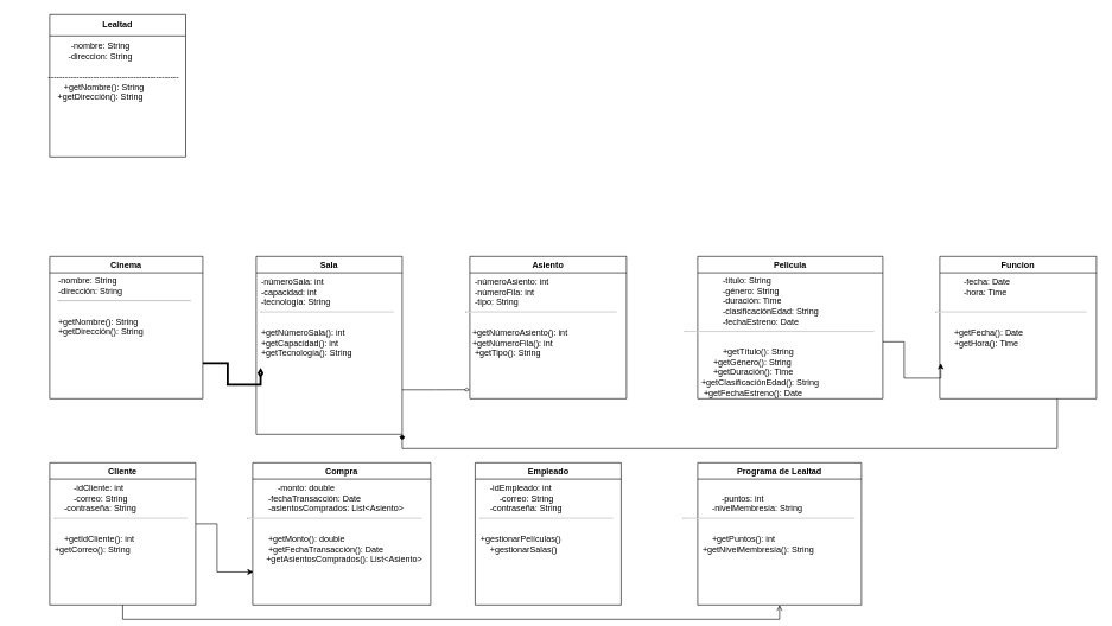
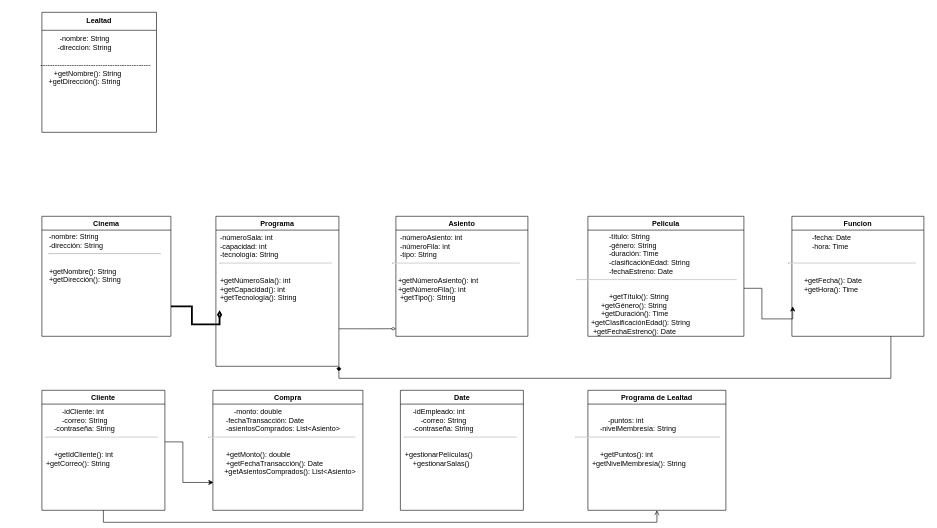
  <mxCell id="0" />
  <mxCell id="1" parent="0" />
  <mxCell id="2" value="Lealtad" style="swimlane;whiteSpace=wrap;html=1;startSize=30;" vertex="1" parent="1"><mxGeometry x="69" y="20" width="191" height="200" as="geometry" /></mxCell>
  <mxCell id="3" value="-nombre: String&lt;div&gt;-direccion: String&lt;/div&gt;&lt;div&gt;&lt;br&gt;&lt;/div&gt;&lt;div&gt;&amp;nbsp; &amp;nbsp; &amp;nbsp; &amp;nbsp; &amp;nbsp; &amp;nbsp;----------------------------------------------&lt;/div&gt;&lt;div&gt;&amp;nbsp; &amp;nbsp;+getNombre(): String&lt;/div&gt;&lt;div&gt;+getDirección(): String&lt;/div&gt;" style="text;html=1;align=center;verticalAlign=middle;resizable=0;points=[];autosize=1;strokeColor=none;fillColor=none;" vertex="1" parent="2"><mxGeometry x="-49" y="30" width="240" height="100" as="geometry" /></mxCell>
  <mxCell id="4" value="Cinema" style="swimlane;whiteSpace=wrap;html=1;" vertex="1" parent="1"><mxGeometry x="69" y="360" width="215" height="200" as="geometry" /></mxCell>
  <mxCell id="5" value="-nombre: String&lt;span style=&quot;white-space: pre;&quot;&gt;&#09;&lt;/span&gt;&lt;span style=&quot;white-space: pre;&quot;&gt;&#09;&lt;/span&gt;&lt;span style=&quot;white-space: pre;&quot;&gt;&#09;&lt;/span&gt;&lt;span style=&quot;white-space: pre;&quot;&gt;&#09;&lt;/span&gt;&lt;div&gt;-dirección: String&lt;span style=&quot;white-space: pre;&quot;&gt;&#09;&lt;/span&gt;&lt;span style=&quot;white-space: pre;&quot;&gt;&#09;&lt;/span&gt;&lt;span style=&quot;white-space: pre;&quot;&gt;&#09;&lt;/span&gt;&lt;span style=&quot;white-space: pre;&quot;&gt;&#09;&lt;/span&gt;&lt;/div&gt;&lt;div&gt;&lt;hr&gt;&lt;br&gt;&lt;/div&gt;&lt;div style=&quot;text-align: left;&quot;&gt;+getNombre(): String&lt;/div&gt;&lt;div style=&quot;text-align: left;&quot;&gt;+getDirección(): String&lt;/div&gt;" style="text;html=1;align=center;verticalAlign=middle;resizable=0;points=[];autosize=1;strokeColor=none;fillColor=none;" vertex="1" parent="4"><mxGeometry y="20" width="210" height="100" as="geometry" /></mxCell>
  <mxCell id="6" style="edgeStyle=orthogonalEdgeStyle;rounded=0;orthogonalLoop=1;jettySize=auto;html=1;exitX=1;exitY=0.75;exitDx=0;exitDy=0;endArrow=diamondThin;endFill=0;" edge="1" parent="1" source="7"><mxGeometry relative="1" as="geometry"><mxPoint x="659" y="547.385" as="targetPoint" /></mxGeometry></mxCell>
- <mxCell id="7" value="Sala" style="swimlane;whiteSpace=wrap;html=1;" vertex="1" parent="1"><mxGeometry x="359" y="360" width="205" height="250" as="geometry" /></mxCell>
+ <mxCell id="7" value="Programa" style="swimlane;whiteSpace=wrap;html=1;" vertex="1" parent="1"><mxGeometry x="359" y="360" width="205" height="250" as="geometry" /></mxCell>
  <mxCell id="8" value="-númeroSala: int&lt;span style=&quot;white-space: pre;&quot;&gt;&#09;&lt;/span&gt;&lt;span style=&quot;white-space: pre;&quot;&gt;&#09;&lt;/span&gt;&lt;span style=&quot;white-space: pre;&quot;&gt;&#09;&lt;/span&gt;&lt;span style=&quot;white-space: pre;&quot;&gt;&#09;&lt;/span&gt;&lt;div&gt;-capacidad: int&lt;span style=&quot;white-space: pre;&quot;&gt;&#09;&lt;/span&gt;&lt;span style=&quot;white-space: pre;&quot;&gt;&#09;&lt;/span&gt;&lt;span style=&quot;white-space: pre;&quot;&gt;&#09;&lt;/span&gt;&lt;span style=&quot;white-space: pre;&quot;&gt;&#09;&lt;/span&gt;&lt;span style=&quot;white-space: pre;&quot;&gt;&#09;&lt;/span&gt;&lt;/div&gt;&lt;div&gt;-tecnología: String&lt;span style=&quot;white-space: pre;&quot;&gt;&#09;&lt;/span&gt;&lt;span style=&quot;white-space: pre;&quot;&gt;&#09;&lt;/span&gt;&lt;span style=&quot;white-space: pre;&quot;&gt;&#09;&lt;/span&gt;&lt;span style=&quot;white-space: pre;&quot;&gt;&#09;&lt;/span&gt;&lt;/div&gt;&lt;div&gt;&lt;hr&gt;&lt;br&gt;&lt;/div&gt;&lt;div&gt;+getNúmeroSala(): int&lt;span style=&quot;white-space: pre;&quot;&gt;&#09;&lt;/span&gt;&lt;span style=&quot;white-space: pre;&quot;&gt;&#09;&lt;/span&gt;&lt;span style=&quot;white-space: pre;&quot;&gt;&#09;&lt;/span&gt;&lt;/div&gt;&lt;div&gt;+getCapacidad(): int&lt;span style=&quot;white-space: pre;&quot;&gt;&#09;&lt;/span&gt;&lt;span style=&quot;white-space: pre;&quot;&gt;&#09;&lt;/span&gt;&lt;span style=&quot;white-space: pre;&quot;&gt;&#09;&lt;/span&gt;&lt;/div&gt;&lt;div&gt;+getTecnología(): String&lt;span style=&quot;white-space: pre;&quot;&gt;&#09;&lt;/span&gt;&lt;span style=&quot;white-space: pre;&quot;&gt;&#09;&lt;/span&gt;&lt;span style=&quot;white-space: pre;&quot;&gt;&#09;&lt;/span&gt;&lt;/div&gt;" style="text;html=1;align=center;verticalAlign=middle;resizable=0;points=[];autosize=1;strokeColor=none;fillColor=none;" vertex="1" parent="7"><mxGeometry x="-5" y="21" width="210" height="130" as="geometry" /></mxCell>
  <mxCell id="9" value="Asiento" style="swimlane;whiteSpace=wrap;html=1;" vertex="1" parent="1"><mxGeometry x="659" y="360" width="220" height="200" as="geometry" /></mxCell>
  <mxCell id="10" value="-númeroAsiento: int&lt;span style=&quot;white-space: pre;&quot;&gt;&#09;&lt;/span&gt;&lt;span style=&quot;white-space: pre;&quot;&gt;&#09;&lt;/span&gt;&lt;span style=&quot;white-space: pre;&quot;&gt;&#09;&lt;/span&gt;&lt;span style=&quot;white-space: pre;&quot;&gt;&#09;&lt;/span&gt;&lt;div&gt;-númeroFila: int&lt;span style=&quot;white-space: pre;&quot;&gt;&#09;&lt;/span&gt;&lt;span style=&quot;white-space: pre;&quot;&gt;&#09;&lt;/span&gt;&lt;span style=&quot;white-space: pre;&quot;&gt;&#09;&lt;/span&gt;&lt;span style=&quot;white-space: pre;&quot;&gt;&#09;&lt;/span&gt;&lt;/div&gt;&lt;div&gt;-tipo: String&lt;span style=&quot;white-space: pre;&quot;&gt;&#09;&lt;/span&gt;&lt;span style=&quot;white-space: pre;&quot;&gt;&#09;&lt;/span&gt;&lt;span style=&quot;white-space: pre;&quot;&gt;&#09;&lt;/span&gt;&lt;span style=&quot;white-space: pre;&quot;&gt;&#09;&lt;/span&gt;&lt;span style=&quot;white-space: pre;&quot;&gt;&#09;&lt;/span&gt;&lt;/div&gt;&lt;div&gt;&lt;hr&gt;&lt;br&gt;&lt;/div&gt;&lt;div&gt;&amp;nbsp; &amp;nbsp;+getNúmeroAsiento(): int&lt;span style=&quot;white-space: pre;&quot;&gt;&#09;&lt;/span&gt;&lt;span style=&quot;white-space: pre;&quot;&gt;&#09;&lt;/span&gt;&lt;span style=&quot;white-space: pre;&quot;&gt;&#09;&lt;/span&gt;&lt;/div&gt;&lt;div&gt;&amp;nbsp; &amp;nbsp;+getNúmeroFila(): int&lt;span style=&quot;white-space: pre;&quot;&gt;&#09;&lt;/span&gt;&lt;span style=&quot;white-space: pre;&quot;&gt;&#09;&lt;/span&gt;&lt;span style=&quot;white-space: pre;&quot;&gt;&#09;&lt;/span&gt;&lt;span style=&quot;white-space: pre;&quot;&gt;&#09;&lt;/span&gt;&lt;/div&gt;&lt;div&gt;+getTipo(): String&lt;span style=&quot;white-space: pre;&quot;&gt;&#09;&lt;/span&gt;&lt;span style=&quot;white-space: pre;&quot;&gt;&#09;&lt;span style=&quot;white-space: pre;&quot;&gt;&#09;&lt;/span&gt;&lt;/span&gt;&lt;span style=&quot;white-space: pre;&quot;&gt;&#09;&lt;/span&gt;&lt;/div&gt;" style="text;html=1;align=center;verticalAlign=middle;resizable=0;points=[];autosize=1;strokeColor=none;fillColor=none;" vertex="1" parent="9"><mxGeometry x="-20" y="21" width="240" height="130" as="geometry" /></mxCell>
  <mxCell id="11" value="Pelicula" style="swimlane;whiteSpace=wrap;html=1;" vertex="1" parent="1"><mxGeometry x="979" y="360" width="260" height="200" as="geometry" /></mxCell>
  <mxCell id="12" value="-título: String&lt;span style=&quot;white-space: pre;&quot;&gt;&#09;&lt;/span&gt;&lt;span style=&quot;white-space: pre;&quot;&gt;&#09;&lt;/span&gt;&lt;span style=&quot;white-space: pre;&quot;&gt;&#09;&lt;/span&gt;&lt;span style=&quot;white-space: pre;&quot;&gt;&#09;&lt;/span&gt;&lt;div&gt;-género: String&lt;span style=&quot;white-space: pre;&quot;&gt;&#09;&lt;/span&gt;&lt;span style=&quot;white-space: pre;&quot;&gt;&#09;&lt;/span&gt;&lt;span style=&quot;white-space: pre;&quot;&gt;&#09;&lt;/span&gt;&lt;/div&gt;&lt;div&gt;-duración: Time&lt;span style=&quot;white-space: pre;&quot;&gt;&#09;&lt;/span&gt;&lt;span style=&quot;white-space: pre;&quot;&gt;&#09;&lt;/span&gt;&lt;span style=&quot;white-space: pre;&quot;&gt;&#09;&lt;/span&gt;&lt;/div&gt;&lt;div&gt;&amp;nbsp; &amp;nbsp; &amp;nbsp; &amp;nbsp; &lt;span style=&quot;white-space: pre;&quot;&gt;&#09;&lt;/span&gt;-clasificaciónEdad: String&lt;span style=&quot;white-space: pre;&quot;&gt;&#09;&lt;/span&gt;&lt;span style=&quot;white-space: pre;&quot;&gt;&#09;&lt;/span&gt;&lt;span style=&quot;white-space: pre;&quot;&gt;&#09;&lt;/span&gt;&lt;/div&gt;&lt;div&gt;&amp;nbsp; &amp;nbsp; -fechaEstreno: Date&lt;span style=&quot;white-space: pre;&quot;&gt;&#09;&lt;span style=&quot;white-space: pre;&quot;&gt;&#09;&lt;/span&gt;&lt;/span&gt;&lt;span style=&quot;white-space: pre;&quot;&gt;&#09;&lt;/span&gt;&lt;/div&gt;&lt;div&gt;&lt;hr&gt;&lt;br&gt;&lt;/div&gt;&lt;div&gt;+getTítulo(): String&lt;span style=&quot;white-space: pre;&quot;&gt;&#09;&lt;/span&gt;&lt;span style=&quot;white-space: pre;&quot;&gt;&#09;&lt;/span&gt;&lt;span style=&quot;white-space: pre;&quot;&gt;&#09;&lt;/span&gt;&lt;/div&gt;&lt;div&gt;+getGénero(): String&lt;span style=&quot;white-space: pre;&quot;&gt;&#09;&lt;/span&gt;&lt;span style=&quot;white-space: pre;&quot;&gt;&#09;&lt;/span&gt;&lt;span style=&quot;white-space: pre;&quot;&gt;&#09;&lt;/span&gt;&lt;/div&gt;&lt;div&gt;+getDuración(): Time&lt;span style=&quot;white-space: pre;&quot;&gt;&#09;&lt;/span&gt;&lt;span style=&quot;white-space: pre;&quot;&gt;&#09;&lt;/span&gt;&lt;span style=&quot;white-space: pre;&quot;&gt;&#09;&lt;/span&gt;&lt;/div&gt;&lt;div&gt;&amp;nbsp; &amp;nbsp;+getClasificaciónEdad(): String&lt;span style=&quot;white-space: pre;&quot;&gt;&#09;&lt;/span&gt;&lt;span style=&quot;white-space: pre;&quot;&gt;&#09;&lt;/span&gt;&lt;span style=&quot;white-space: pre;&quot;&gt;&#09;&lt;/span&gt;&lt;/div&gt;&lt;div&gt;+getFechaEstreno(): Date&lt;span style=&quot;white-space: pre;&quot;&gt;&#09;&lt;/span&gt;&lt;span style=&quot;white-space: pre;&quot;&gt;&#09;&lt;/span&gt;&lt;span style=&quot;white-space: pre;&quot;&gt;&#09;&lt;/span&gt;&lt;/div&gt;&lt;div&gt;&lt;span style=&quot;white-space: pre;&quot;&gt;&#09;&lt;/span&gt;&lt;span style=&quot;white-space: pre;&quot;&gt;&#09;&lt;/span&gt;&lt;span style=&quot;white-space: pre;&quot;&gt;&#09;&lt;/span&gt;&lt;/div&gt;" style="text;html=1;align=center;verticalAlign=middle;resizable=0;points=[];autosize=1;strokeColor=none;fillColor=none;" vertex="1" parent="11"><mxGeometry x="-30" y="20" width="290" height="200" as="geometry" /></mxCell>
  <mxCell id="13" style="edgeStyle=orthogonalEdgeStyle;rounded=0;orthogonalLoop=1;jettySize=auto;html=1;exitX=0.75;exitY=1;exitDx=0;exitDy=0;entryX=1;entryY=1;entryDx=0;entryDy=0;endArrow=diamond;" edge="1" parent="1" source="14" target="7"><mxGeometry relative="1" as="geometry" /></mxCell>
  <mxCell id="14" value="Funcion" style="swimlane;whiteSpace=wrap;html=1;" vertex="1" parent="1"><mxGeometry x="1319" y="360" width="220" height="200" as="geometry" /></mxCell>
  <mxCell id="15" value="-fecha: Date&lt;span style=&quot;white-space: pre;&quot;&gt;&#09;&lt;/span&gt;&lt;span style=&quot;white-space: pre;&quot;&gt;&#09;&lt;/span&gt;&lt;span style=&quot;white-space: pre;&quot;&gt;&#09;&lt;/span&gt;&lt;div&gt;-hora: Time&lt;span style=&quot;white-space: pre;&quot;&gt;&#09;&lt;/span&gt;&lt;span style=&quot;white-space: pre;&quot;&gt;&#09;&lt;/span&gt;&lt;span style=&quot;white-space: pre;&quot;&gt;&#09;&lt;/span&gt;&lt;/div&gt;&lt;div&gt;&lt;span style=&quot;white-space: pre;&quot;&gt;&lt;span style=&quot;white-space: pre;&quot;&gt;&#09;&lt;/span&gt;&lt;span style=&quot;white-space: pre;&quot;&gt;&#09;&lt;/span&gt;&lt;span style=&quot;white-space: pre;&quot;&gt;&#09;&lt;/span&gt;&lt;span style=&quot;white-space: pre;&quot;&gt;&#09;&lt;/span&gt;&lt;span style=&quot;white-space: pre;&quot;&gt;&#09;&lt;/span&gt;&#09;&lt;/span&gt;&lt;span style=&quot;white-space: pre;&quot;&gt;&#09;&lt;/span&gt;&lt;span style=&quot;white-space: pre;&quot;&gt;&#09;&lt;/span&gt;&lt;/div&gt;&lt;div&gt;&lt;hr&gt;&lt;br&gt;&lt;/div&gt;&lt;div&gt;+getFecha(): Date&lt;span style=&quot;white-space: pre;&quot;&gt;&#09;&lt;/span&gt;&lt;span style=&quot;white-space: pre;&quot;&gt;&#09;&lt;/span&gt;&lt;span style=&quot;white-space: pre;&quot;&gt;&#09;&lt;/span&gt;&lt;/div&gt;&lt;div&gt;+getHora(): Time&lt;span style=&quot;white-space: pre;&quot;&gt;&#09;&lt;/span&gt;&lt;span style=&quot;white-space: pre;&quot;&gt;&#09;&lt;/span&gt;&lt;span style=&quot;white-space: pre;&quot;&gt;&#09;&lt;/span&gt;&lt;/div&gt;&lt;div&gt;&lt;span style=&quot;white-space: pre;&quot;&gt;&#09;&lt;/span&gt;&lt;span style=&quot;white-space: pre;&quot;&gt;&#09;&lt;/span&gt;&lt;span style=&quot;white-space: pre;&quot;&gt;&#09;&lt;/span&gt;&lt;/div&gt;" style="text;html=1;align=center;verticalAlign=middle;resizable=0;points=[];autosize=1;strokeColor=none;fillColor=none;" vertex="1" parent="14"><mxGeometry x="-20" y="21" width="240" height="130" as="geometry" /></mxCell>
  <mxCell id="16" style="edgeStyle=orthogonalEdgeStyle;rounded=0;orthogonalLoop=1;jettySize=auto;html=1;exitX=0.5;exitY=1;exitDx=0;exitDy=0;entryX=0.5;entryY=1;entryDx=0;entryDy=0;dashed=0;endArrow=open;endFill=0;" edge="1" parent="1" source="17" target="23"><mxGeometry relative="1" as="geometry" /></mxCell>
  <mxCell id="17" value="Cliente" style="swimlane;whiteSpace=wrap;html=1;startSize=23;" vertex="1" parent="1"><mxGeometry x="69" y="650" width="205" height="200" as="geometry" /></mxCell>
  <mxCell id="18" value="-idCliente: int&lt;span style=&quot;white-space: pre;&quot;&gt;&#09;&lt;/span&gt;&lt;span style=&quot;white-space: pre;&quot;&gt;&#09;&lt;/span&gt;&lt;span style=&quot;white-space: pre;&quot;&gt;&#09;&lt;/span&gt;&lt;div&gt;-correo: String&lt;span style=&quot;white-space: pre;&quot;&gt;&#09;&lt;/span&gt;&lt;span style=&quot;white-space: pre;&quot;&gt;&#09;&lt;/span&gt;&lt;span style=&quot;white-space: pre;&quot;&gt;&#09;&lt;/span&gt;&lt;/div&gt;&lt;div&gt;-contraseña: String&lt;span style=&quot;white-space: pre;&quot;&gt;&#09;&lt;/span&gt;&lt;span style=&quot;white-space: pre;&quot;&gt;&#09;&lt;/span&gt;&lt;span style=&quot;white-space: pre;&quot;&gt;&#09;&lt;/span&gt;&lt;/div&gt;&lt;div&gt;&lt;hr&gt;&lt;br&gt;&lt;/div&gt;&lt;div&gt;+getIdCliente(): int&lt;span style=&quot;white-space: pre;&quot;&gt;&#09;&lt;/span&gt;&lt;span style=&quot;white-space: pre;&quot;&gt;&#09;&lt;/span&gt;&lt;span style=&quot;white-space: pre;&quot;&gt;&#09;&lt;/span&gt;&lt;/div&gt;&lt;div&gt;+getCorreo(): String&lt;span style=&quot;white-space: pre;&quot;&gt;&#09;&lt;/span&gt;&lt;span style=&quot;white-space: pre;&quot;&gt;&#09;&lt;/span&gt;&lt;span style=&quot;white-space: pre;&quot;&gt;&#09;&lt;/span&gt;&lt;/div&gt;&lt;div&gt;&lt;span style=&quot;white-space: pre;&quot;&gt;&#09;&lt;/span&gt;&lt;span style=&quot;white-space: pre;&quot;&gt;&#09;&lt;/span&gt;&lt;span style=&quot;white-space: pre;&quot;&gt;&#09;&lt;/span&gt;&lt;/div&gt;" style="text;html=1;align=center;verticalAlign=middle;resizable=0;points=[];autosize=1;strokeColor=none;fillColor=none;" vertex="1" parent="17"><mxGeometry x="-5" y="21" width="210" height="130" as="geometry" /></mxCell>
  <mxCell id="19" value="Compra" style="swimlane;whiteSpace=wrap;html=1;" vertex="1" parent="1"><mxGeometry x="354" y="650" width="250" height="200" as="geometry" /></mxCell>
  <mxCell id="20" value="-monto: double&lt;span style=&quot;white-space: pre;&quot;&gt;&#09;&lt;/span&gt;&lt;span style=&quot;white-space: pre;&quot;&gt;&#09;&lt;/span&gt;&lt;span style=&quot;white-space: pre;&quot;&gt;&#09;&lt;/span&gt;&lt;div&gt;-fechaTransacción: Date&lt;span style=&quot;white-space: pre;&quot;&gt;&#09;&lt;/span&gt;&lt;span style=&quot;white-space: pre;&quot;&gt;&#09;&lt;/span&gt;&lt;span style=&quot;white-space: pre;&quot;&gt;&#09;&lt;/span&gt;&lt;/div&gt;&lt;div&gt;&lt;span style=&quot;white-space: pre;&quot;&gt;&#09;&lt;/span&gt;-asientosComprados: List&amp;lt;Asiento&amp;gt;&lt;span style=&quot;white-space: pre;&quot;&gt;&#09;&lt;/span&gt;&lt;/div&gt;&lt;div&gt;&lt;hr&gt;&lt;br&gt;&lt;/div&gt;&lt;div&gt;+getMonto(): double&lt;span style=&quot;white-space: pre;&quot;&gt;&#09;&lt;/span&gt;&lt;span style=&quot;white-space: pre;&quot;&gt;&#09;&lt;/span&gt;&lt;span style=&quot;white-space: pre;&quot;&gt;&#09;&lt;/span&gt;&lt;/div&gt;&lt;div&gt;+getFechaTransacción(): Date&lt;span style=&quot;white-space: pre;&quot;&gt;&#09;&lt;/span&gt;&lt;/div&gt;&lt;div&gt;&lt;span style=&quot;white-space: pre;&quot;&gt;&#09;&lt;/span&gt;+getAsientosComprados(): List&amp;lt;Asiento&amp;gt;&lt;/div&gt;" style="text;html=1;align=center;verticalAlign=middle;resizable=0;points=[];autosize=1;strokeColor=none;fillColor=none;" vertex="1" parent="19"><mxGeometry x="-20" y="21" width="270" height="130" as="geometry" /></mxCell>
- <mxCell id="21" value="Empleado" style="swimlane;whiteSpace=wrap;html=1;" vertex="1" parent="1"><mxGeometry x="666.5" y="650" width="205" height="200" as="geometry" /></mxCell>
+ <mxCell id="21" value="Date" style="swimlane;whiteSpace=wrap;html=1;" vertex="1" parent="1"><mxGeometry x="666.5" y="650" width="205" height="200" as="geometry" /></mxCell>
  <mxCell id="22" value="-idEmpleado: int&lt;span style=&quot;white-space: pre;&quot;&gt;&#09;&lt;/span&gt;&lt;span style=&quot;white-space: pre;&quot;&gt;&#09;&lt;/span&gt;&lt;span style=&quot;white-space: pre;&quot;&gt;&#09;&lt;/span&gt;&lt;div&gt;-correo: String&lt;span style=&quot;white-space: pre;&quot;&gt;&#09;&lt;/span&gt;&lt;span style=&quot;white-space: pre;&quot;&gt;&#09;&lt;/span&gt;&lt;span style=&quot;white-space: pre;&quot;&gt;&#09;&lt;/span&gt;&lt;/div&gt;&lt;div&gt;-contraseña: String&lt;span style=&quot;white-space: pre;&quot;&gt;&#09;&lt;/span&gt;&lt;span style=&quot;white-space: pre;&quot;&gt;&#09;&lt;/span&gt;&lt;span style=&quot;white-space: pre;&quot;&gt;&#09;&lt;/span&gt;&lt;/div&gt;&lt;div&gt;&lt;hr&gt;&lt;br&gt;&lt;/div&gt;&lt;div&gt;+gestionarPelículas()&lt;span style=&quot;white-space: pre;&quot;&gt;&#09;&lt;/span&gt;&lt;span style=&quot;white-space: pre;&quot;&gt;&#09;&lt;/span&gt;&lt;span style=&quot;white-space: pre;&quot;&gt;&#09;&lt;/span&gt;&lt;/div&gt;&lt;div&gt;+gestionarSalas()&lt;span style=&quot;white-space: pre;&quot;&gt;&#09;&lt;/span&gt;&lt;span style=&quot;white-space: pre;&quot;&gt;&#09;&lt;/span&gt;&lt;span style=&quot;white-space: pre;&quot;&gt;&#09;&lt;/span&gt;&lt;/div&gt;&lt;div&gt;&lt;span style=&quot;white-space: pre;&quot;&gt;&#09;&lt;/span&gt;&lt;span style=&quot;white-space: pre;&quot;&gt;&#09;&lt;/span&gt;&lt;span style=&quot;white-space: pre;&quot;&gt;&#09;&lt;/span&gt;&lt;/div&gt;" style="text;html=1;align=center;verticalAlign=middle;resizable=0;points=[];autosize=1;strokeColor=none;fillColor=none;" vertex="1" parent="21"><mxGeometry x="-5" y="21" width="210" height="130" as="geometry" /></mxCell>
  <mxCell id="23" value="Programa de Lealtad" style="swimlane;whiteSpace=wrap;html=1;" vertex="1" parent="1"><mxGeometry x="979" y="650" width="230" height="200" as="geometry" /></mxCell>
  <mxCell id="24" value="-puntos: int&lt;span style=&quot;white-space: pre;&quot;&gt;&#09;&lt;/span&gt;&lt;span style=&quot;white-space: pre;&quot;&gt;&#09;&lt;/span&gt;&lt;span style=&quot;white-space: pre;&quot;&gt;&#09;&lt;/span&gt;&lt;div&gt;-nivelMembresía: String&lt;span style=&quot;background-color: initial; white-space-collapse: preserve;&quot;&gt;&#09;&lt;/span&gt;&lt;span style=&quot;background-color: initial; white-space-collapse: preserve;&quot;&gt;&#09;&lt;/span&gt;&lt;/div&gt;&lt;div&gt;&lt;hr&gt;&lt;br&gt;&lt;/div&gt;&lt;div&gt;+getPuntos(): int&lt;span style=&quot;white-space: pre;&quot;&gt;&#09;&lt;/span&gt;&lt;span style=&quot;white-space: pre;&quot;&gt;&#09;&lt;/span&gt;&lt;span style=&quot;white-space: pre;&quot;&gt;&#09;&lt;/span&gt;&lt;/div&gt;&lt;div&gt;&lt;span style=&quot;white-space: pre;&quot;&gt;&#09;&lt;/span&gt;+getNivelMembresía(): String&lt;span style=&quot;white-space: pre;&quot;&gt;&#09;&lt;/span&gt;&lt;span style=&quot;background-color: initial; white-space-collapse: preserve;&quot;&gt;&#09;&lt;/span&gt;&lt;span style=&quot;background-color: initial; white-space-collapse: preserve;&quot;&gt;&#09;&lt;/span&gt;&lt;/div&gt;" style="text;html=1;align=center;verticalAlign=middle;resizable=0;points=[];autosize=1;strokeColor=none;fillColor=none;" vertex="1" parent="23"><mxGeometry x="-30" y="36" width="260" height="100" as="geometry" /></mxCell>
  <mxCell id="25" style="edgeStyle=orthogonalEdgeStyle;rounded=0;orthogonalLoop=1;jettySize=auto;html=1;entryX=0.078;entryY=1.02;entryDx=0;entryDy=0;entryPerimeter=0;" edge="1" parent="1" source="18" target="20"><mxGeometry relative="1" as="geometry" /></mxCell>
  <mxCell id="26" style="edgeStyle=orthogonalEdgeStyle;rounded=0;orthogonalLoop=1;jettySize=auto;html=1;entryX=0.089;entryY=0.992;entryDx=0;entryDy=0;entryPerimeter=0;" edge="1" parent="1" source="12" target="15"><mxGeometry relative="1" as="geometry" /></mxCell>
  <mxCell id="27" style="edgeStyle=orthogonalEdgeStyle;rounded=0;orthogonalLoop=1;jettySize=auto;html=1;exitX=1;exitY=0.75;exitDx=0;exitDy=0;entryX=0.053;entryY=1.043;entryDx=0;entryDy=0;entryPerimeter=0;endArrow=diamondThin;endFill=0;strokeWidth=3;" edge="1" parent="1" source="4" target="8"><mxGeometry relative="1" as="geometry"><Array as="points"><mxPoint x="319" y="510" /><mxPoint x="319" y="540" /><mxPoint x="365" y="540" /></Array></mxGeometry></mxCell>
